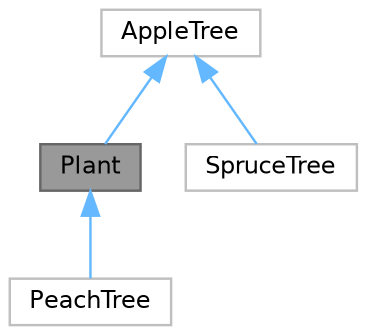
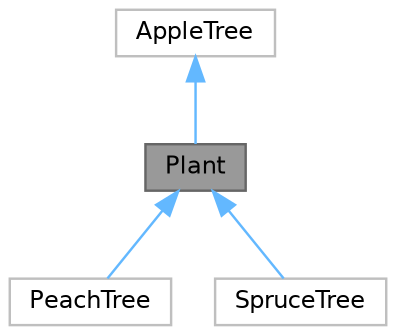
  digraph {
    node [color=grey75 fillcolor=white fontname=Helvetica fontsize=10 shape=box style=filled]
    edge [color=steelblue1 dir=back fontname=Helvetica fontsize=10 labelfontname=Helvetica labelfontsize=10 style=solid]
    n1 [color=gray40 fillcolor=grey60 fontcolor=black height=0.2 label=Plant width=0.4]
    n2 [height=0.2 label=PeachTree width=0.4]
    n3 [height=0.2 label=SpruceTree width=0.4]
    n4 [height=0.2 label=AppleTree width=0.4]
    n1 -> n2
-   n4 -> n3
+   n1 -> n3
    n4 -> n1
  }
